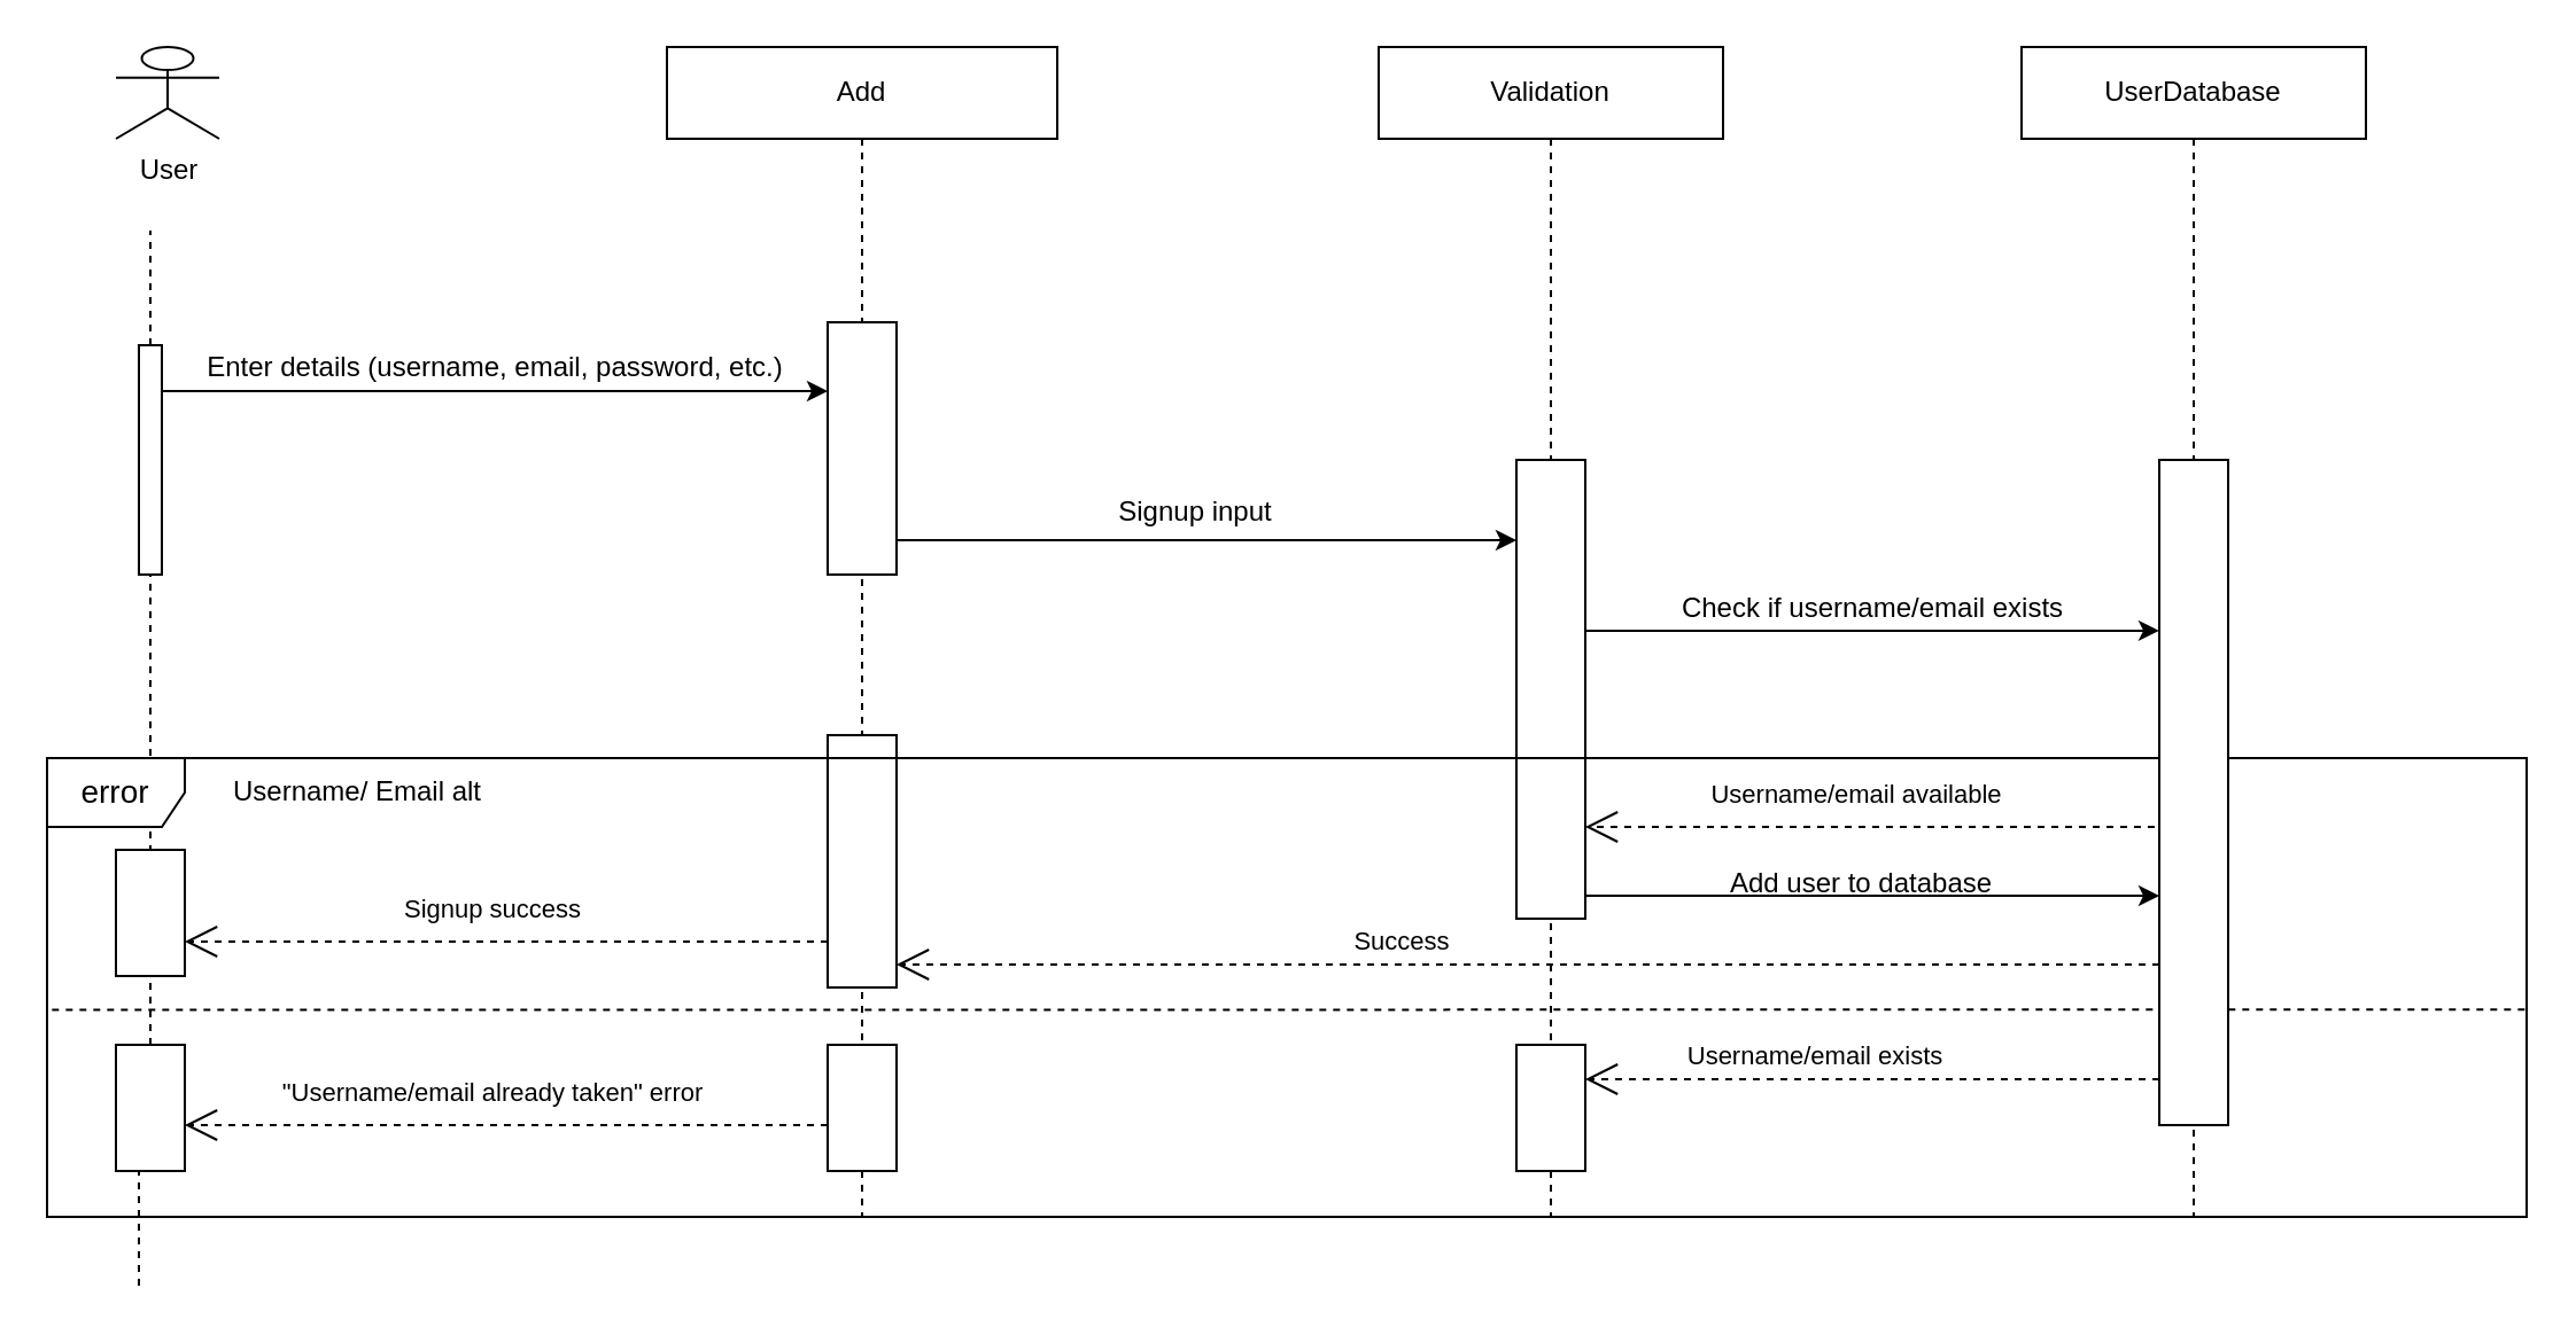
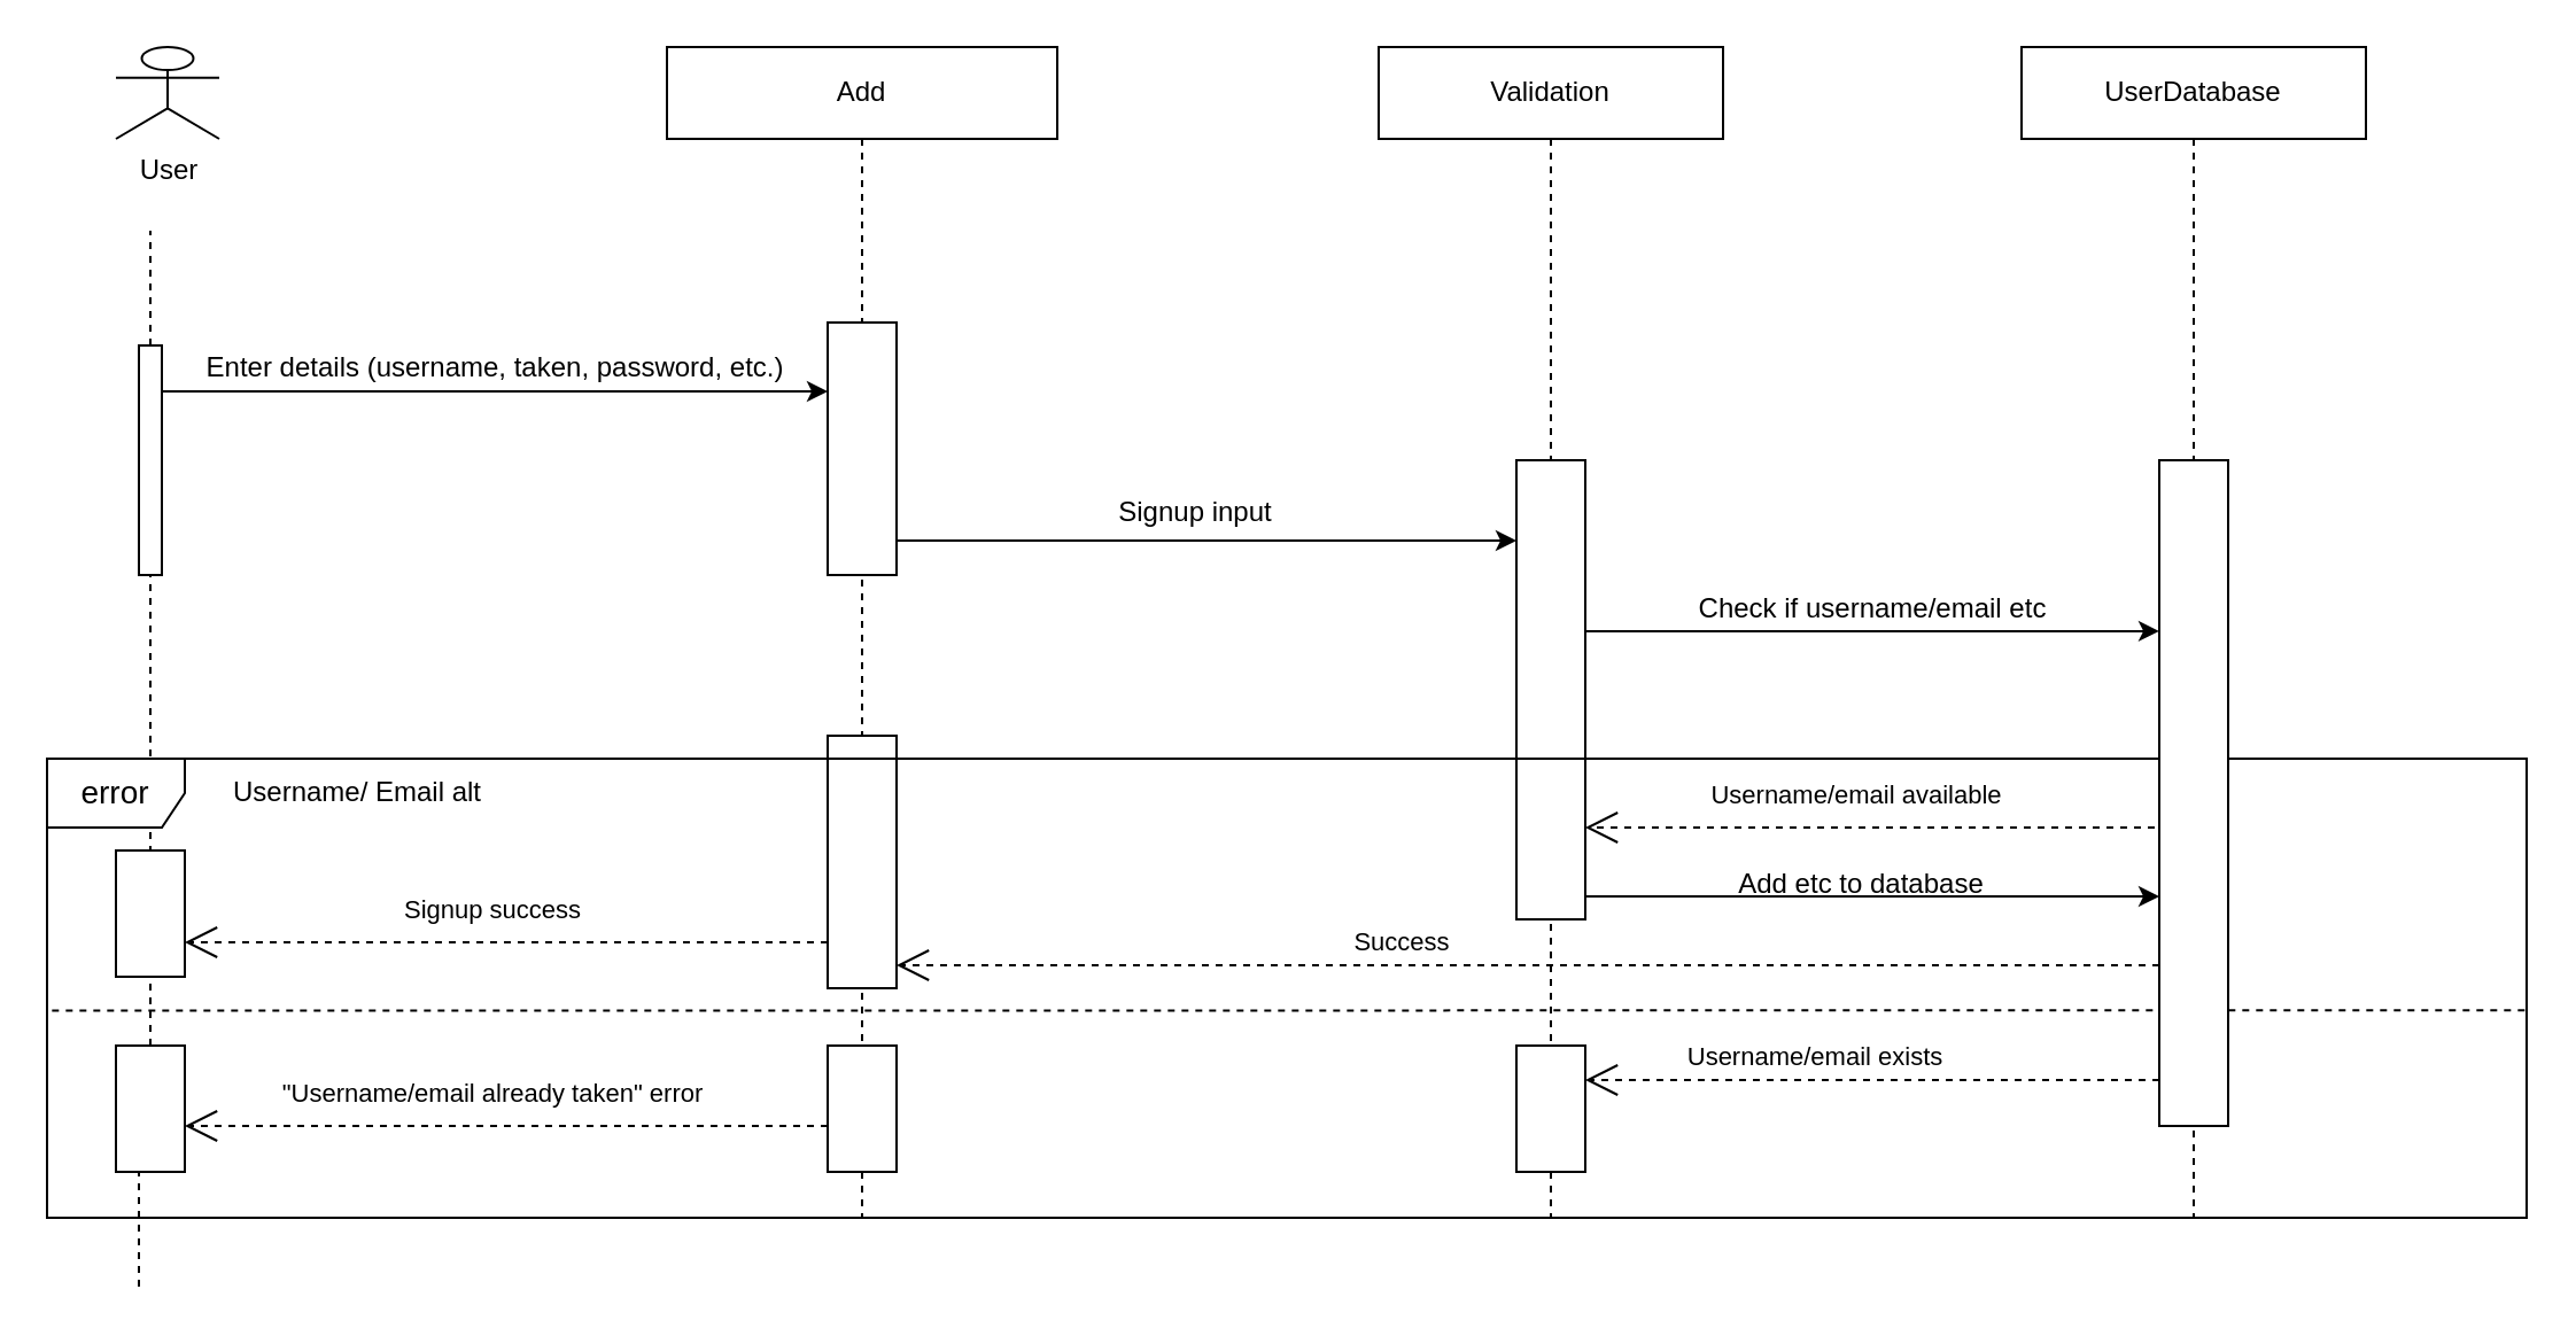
  <mxCell id="0" />
  <mxCell id="1" parent="0" />
  <mxCell id="2" value="User&lt;div&gt;&lt;br&gt;&lt;/div&gt;" style="shape=umlActor;verticalLabelPosition=bottom;verticalAlign=top;html=1;" vertex="1" parent="1"><mxGeometry x="50" y="20" width="45" height="40" as="geometry" /></mxCell>
  <mxCell id="3" value="Add" style="shape=umlLifeline;perimeter=lifelinePerimeter;whiteSpace=wrap;html=1;container=1;dropTarget=0;collapsible=0;recursiveResize=0;outlineConnect=0;portConstraint=eastwest;newEdgeStyle={&quot;curved&quot;:0,&quot;rounded&quot;:0};" vertex="1" parent="1"><mxGeometry x="290" y="20" width="170" height="510" as="geometry" /></mxCell>
  <mxCell id="4" value="" style="html=1;points=[[0,0,0,0,5],[0,1,0,0,-5],[1,0,0,0,5],[1,1,0,0,-5]];perimeter=orthogonalPerimeter;outlineConnect=0;targetShapes=umlLifeline;portConstraint=eastwest;newEdgeStyle={&quot;curved&quot;:0,&quot;rounded&quot;:0};" vertex="1" parent="3"><mxGeometry x="70" y="120" width="30" height="110" as="geometry" /></mxCell>
  <mxCell id="5" value="" style="html=1;points=[[0,0,0,0,5],[0,1,0,0,-5],[1,0,0,0,5],[1,1,0,0,-5]];perimeter=orthogonalPerimeter;outlineConnect=0;targetShapes=umlLifeline;portConstraint=eastwest;newEdgeStyle={&quot;curved&quot;:0,&quot;rounded&quot;:0};" vertex="1" parent="3"><mxGeometry x="70" y="300" width="30" height="110" as="geometry" /></mxCell>
  <mxCell id="6" value="" style="html=1;points=[[0,0,0,0,5],[0,1,0,0,-5],[1,0,0,0,5],[1,1,0,0,-5]];perimeter=orthogonalPerimeter;outlineConnect=0;targetShapes=umlLifeline;portConstraint=eastwest;newEdgeStyle={&quot;curved&quot;:0,&quot;rounded&quot;:0};" vertex="1" parent="3"><mxGeometry x="70" y="435" width="30" height="55" as="geometry" /></mxCell>
  <mxCell id="7" value="Validation" style="shape=umlLifeline;perimeter=lifelinePerimeter;whiteSpace=wrap;html=1;container=1;dropTarget=0;collapsible=0;recursiveResize=0;outlineConnect=0;portConstraint=eastwest;newEdgeStyle={&quot;curved&quot;:0,&quot;rounded&quot;:0};" vertex="1" parent="1"><mxGeometry x="600" y="20" width="150" height="510" as="geometry" /></mxCell>
  <mxCell id="8" value="" style="html=1;points=[[0,0,0,0,5],[0,1,0,0,-5],[1,0,0,0,5],[1,1,0,0,-5]];perimeter=orthogonalPerimeter;outlineConnect=0;targetShapes=umlLifeline;portConstraint=eastwest;newEdgeStyle={&quot;curved&quot;:0,&quot;rounded&quot;:0};" vertex="1" parent="7"><mxGeometry x="60" y="180" width="30" height="200" as="geometry" /></mxCell>
  <mxCell id="9" value="" style="endArrow=none;dashed=1;html=1;rounded=0;" edge="1" parent="1" source="11"><mxGeometry width="50" height="50" relative="1" as="geometry"><mxPoint x="65" y="320" as="sourcePoint" /><mxPoint x="65" y="100" as="targetPoint" /></mxGeometry></mxCell>
  <mxCell id="10" value="" style="endArrow=none;dashed=1;html=1;rounded=0;" edge="1" parent="1" source="21" target="11"><mxGeometry width="50" height="50" relative="1" as="geometry"><mxPoint x="60" y="560" as="sourcePoint" /><mxPoint x="65" y="100" as="targetPoint" /></mxGeometry></mxCell>
  <mxCell id="11" value="" style="html=1;points=[[0,0,0,0,5],[0,1,0,0,-5],[1,0,0,0,5],[1,1,0,0,-5]];perimeter=orthogonalPerimeter;outlineConnect=0;targetShapes=umlLifeline;portConstraint=eastwest;newEdgeStyle={&quot;curved&quot;:0,&quot;rounded&quot;:0};" vertex="1" parent="1"><mxGeometry x="60" y="150" width="10" height="100" as="geometry" /></mxCell>
  <mxCell id="12" value="" style="endArrow=classic;html=1;rounded=0;" edge="1" parent="1"><mxGeometry width="50" height="50" relative="1" as="geometry"><mxPoint x="70" y="170" as="sourcePoint" /><mxPoint x="360" y="170" as="targetPoint" /></mxGeometry></mxCell>
- <mxCell id="13" value="Enter details (username, email, password, etc.)" style="text;html=1;align=center;verticalAlign=middle;resizable=0;points=[];autosize=1;strokeColor=none;fillColor=none;" vertex="1" parent="1"><mxGeometry x="80" y="145" width="270" height="30" as="geometry" /></mxCell>
+ <mxCell id="13" value="Enter details (username, taken, password, etc.)" style="text;html=1;align=center;verticalAlign=middle;resizable=0;points=[];autosize=1;strokeColor=none;fillColor=none;" vertex="1" parent="1"><mxGeometry x="80" y="145" width="270" height="30" as="geometry" /></mxCell>
  <mxCell id="14" value="" style="endArrow=classic;html=1;rounded=0;" edge="1" parent="1"><mxGeometry width="50" height="50" relative="1" as="geometry"><mxPoint x="390" y="235" as="sourcePoint" /><mxPoint x="660" y="235" as="targetPoint" /></mxGeometry></mxCell>
  <mxCell id="15" value="Signup input" style="text;html=1;align=center;verticalAlign=middle;resizable=0;points=[];autosize=1;strokeColor=none;fillColor=none;" vertex="1" parent="1"><mxGeometry x="470" y="208" width="100" height="30" as="geometry" /></mxCell>
  <mxCell id="16" value="&lt;font style=&quot;font-size: 14px;&quot;&gt;error&lt;/font&gt;" style="shape=umlFrame;whiteSpace=wrap;html=1;pointerEvents=0;" vertex="1" parent="1"><mxGeometry x="20" y="330" width="1080" height="200" as="geometry" /></mxCell>
  <mxCell id="17" value="Username/ Email alt" style="text;html=1;align=center;verticalAlign=middle;resizable=0;points=[];autosize=1;strokeColor=none;fillColor=none;" vertex="1" parent="1"><mxGeometry x="80" y="330" width="150" height="30" as="geometry" /></mxCell>
  <mxCell id="18" value="" style="endArrow=none;dashed=1;html=1;rounded=0;exitX=0.002;exitY=0.549;exitDx=0;exitDy=0;exitPerimeter=0;entryX=1;entryY=0.548;entryDx=0;entryDy=0;entryPerimeter=0;" edge="1" parent="1" source="16" target="16"><mxGeometry width="50" height="50" relative="1" as="geometry"><mxPoint x="250" y="455" as="sourcePoint" /><mxPoint x="660" y="440" as="targetPoint" /></mxGeometry></mxCell>
  <mxCell id="19" value="&quot;Username/email already taken&quot; error" style="endArrow=open;endSize=12;dashed=1;html=1;rounded=0;" edge="1" parent="1" target="21"><mxGeometry x="0.046" y="-14" width="160" relative="1" as="geometry"><mxPoint x="360" y="490" as="sourcePoint" /><mxPoint x="110" y="490" as="targetPoint" /><mxPoint as="offset" /></mxGeometry></mxCell>
  <mxCell id="20" value="" style="endArrow=none;dashed=1;html=1;rounded=0;" edge="1" parent="1" target="21"><mxGeometry width="50" height="50" relative="1" as="geometry"><mxPoint x="60" y="560" as="sourcePoint" /><mxPoint x="60" y="250" as="targetPoint" /></mxGeometry></mxCell>
  <mxCell id="21" value="" style="html=1;points=[[0,0,0,0,5],[0,1,0,0,-5],[1,0,0,0,5],[1,1,0,0,-5]];perimeter=orthogonalPerimeter;outlineConnect=0;targetShapes=umlLifeline;portConstraint=eastwest;newEdgeStyle={&quot;curved&quot;:0,&quot;rounded&quot;:0};" vertex="1" parent="1"><mxGeometry x="50" y="455" width="30" height="55" as="geometry" /></mxCell>
  <mxCell id="22" value="UserDatabase" style="shape=umlLifeline;perimeter=lifelinePerimeter;whiteSpace=wrap;html=1;container=1;dropTarget=0;collapsible=0;recursiveResize=0;outlineConnect=0;portConstraint=eastwest;newEdgeStyle={&quot;curved&quot;:0,&quot;rounded&quot;:0};" vertex="1" parent="1"><mxGeometry x="880" y="20" width="150" height="510" as="geometry" /></mxCell>
  <mxCell id="23" value="" style="html=1;points=[[0,0,0,0,5],[0,1,0,0,-5],[1,0,0,0,5],[1,1,0,0,-5]];perimeter=orthogonalPerimeter;outlineConnect=0;targetShapes=umlLifeline;portConstraint=eastwest;newEdgeStyle={&quot;curved&quot;:0,&quot;rounded&quot;:0};" vertex="1" parent="22"><mxGeometry x="60" y="180" width="30" height="290" as="geometry" /></mxCell>
  <mxCell id="24" value="" style="endArrow=classic;html=1;rounded=0;" edge="1" parent="1"><mxGeometry width="50" height="50" relative="1" as="geometry"><mxPoint x="690" y="274.44" as="sourcePoint" /><mxPoint x="940" y="274.44" as="targetPoint" /></mxGeometry></mxCell>
- <mxCell id="25" value="Check if username/email exists" style="text;html=1;align=center;verticalAlign=middle;resizable=0;points=[];autosize=1;strokeColor=none;fillColor=none;" vertex="1" parent="1"><mxGeometry x="720" y="250" width="190" height="30" as="geometry" /></mxCell>
+ <mxCell id="25" value="Check if username/email etc" style="text;html=1;align=center;verticalAlign=middle;resizable=0;points=[];autosize=1;strokeColor=none;fillColor=none;" vertex="1" parent="1"><mxGeometry x="720" y="250" width="190" height="30" as="geometry" /></mxCell>
  <mxCell id="26" value="" style="endArrow=classic;html=1;rounded=0;" edge="1" parent="1"><mxGeometry width="50" height="50" relative="1" as="geometry"><mxPoint x="690" y="390" as="sourcePoint" /><mxPoint x="940" y="390" as="targetPoint" /></mxGeometry></mxCell>
- <mxCell id="27" value="Add user to database" style="text;html=1;align=center;verticalAlign=middle;resizable=0;points=[];autosize=1;strokeColor=none;fillColor=none;" vertex="1" parent="1"><mxGeometry x="740" y="370" width="140" height="30" as="geometry" /></mxCell>
+ <mxCell id="27" value="Add etc to database" style="text;html=1;align=center;verticalAlign=middle;resizable=0;points=[];autosize=1;strokeColor=none;fillColor=none;" vertex="1" parent="1"><mxGeometry x="740" y="370" width="140" height="30" as="geometry" /></mxCell>
  <mxCell id="28" value="Username/email available" style="endArrow=open;endSize=12;dashed=1;html=1;rounded=0;" edge="1" parent="1"><mxGeometry x="0.046" y="-14" width="160" relative="1" as="geometry"><mxPoint x="938" y="360" as="sourcePoint" /><mxPoint x="690" y="360" as="targetPoint" /><mxPoint as="offset" /></mxGeometry></mxCell>
  <mxCell id="29" value="Username/email exists" style="endArrow=open;endSize=12;dashed=1;html=1;rounded=0;" edge="1" parent="1"><mxGeometry x="0.2" y="-10" width="160" relative="1" as="geometry"><mxPoint x="940" y="470" as="sourcePoint" /><mxPoint x="690" y="470" as="targetPoint" /><mxPoint as="offset" /></mxGeometry></mxCell>
  <mxCell id="30" value="" style="html=1;points=[[0,0,0,0,5],[0,1,0,0,-5],[1,0,0,0,5],[1,1,0,0,-5]];perimeter=orthogonalPerimeter;outlineConnect=0;targetShapes=umlLifeline;portConstraint=eastwest;newEdgeStyle={&quot;curved&quot;:0,&quot;rounded&quot;:0};" vertex="1" parent="1"><mxGeometry x="50" y="370" width="30" height="55" as="geometry" /></mxCell>
  <mxCell id="31" value="Signup success" style="endArrow=open;endSize=12;dashed=1;html=1;rounded=0;" edge="1" parent="1"><mxGeometry x="0.046" y="-14" width="160" relative="1" as="geometry"><mxPoint x="360" y="410" as="sourcePoint" /><mxPoint x="80" y="410" as="targetPoint" /><mxPoint as="offset" /></mxGeometry></mxCell>
  <mxCell id="32" value="Success" style="endArrow=open;endSize=12;dashed=1;html=1;rounded=0;entryX=1.081;entryY=0.397;entryDx=0;entryDy=0;entryPerimeter=0;" edge="1" parent="1"><mxGeometry x="0.2" y="-10" width="160" relative="1" as="geometry"><mxPoint x="940" y="420" as="sourcePoint" /><mxPoint x="390" y="420" as="targetPoint" /><mxPoint as="offset" /></mxGeometry></mxCell>
  <mxCell id="33" value="" style="html=1;points=[[0,0,0,0,5],[0,1,0,0,-5],[1,0,0,0,5],[1,1,0,0,-5]];perimeter=orthogonalPerimeter;outlineConnect=0;targetShapes=umlLifeline;portConstraint=eastwest;newEdgeStyle={&quot;curved&quot;:0,&quot;rounded&quot;:0};" vertex="1" parent="1"><mxGeometry x="660" y="455" width="30" height="55" as="geometry" /></mxCell>
